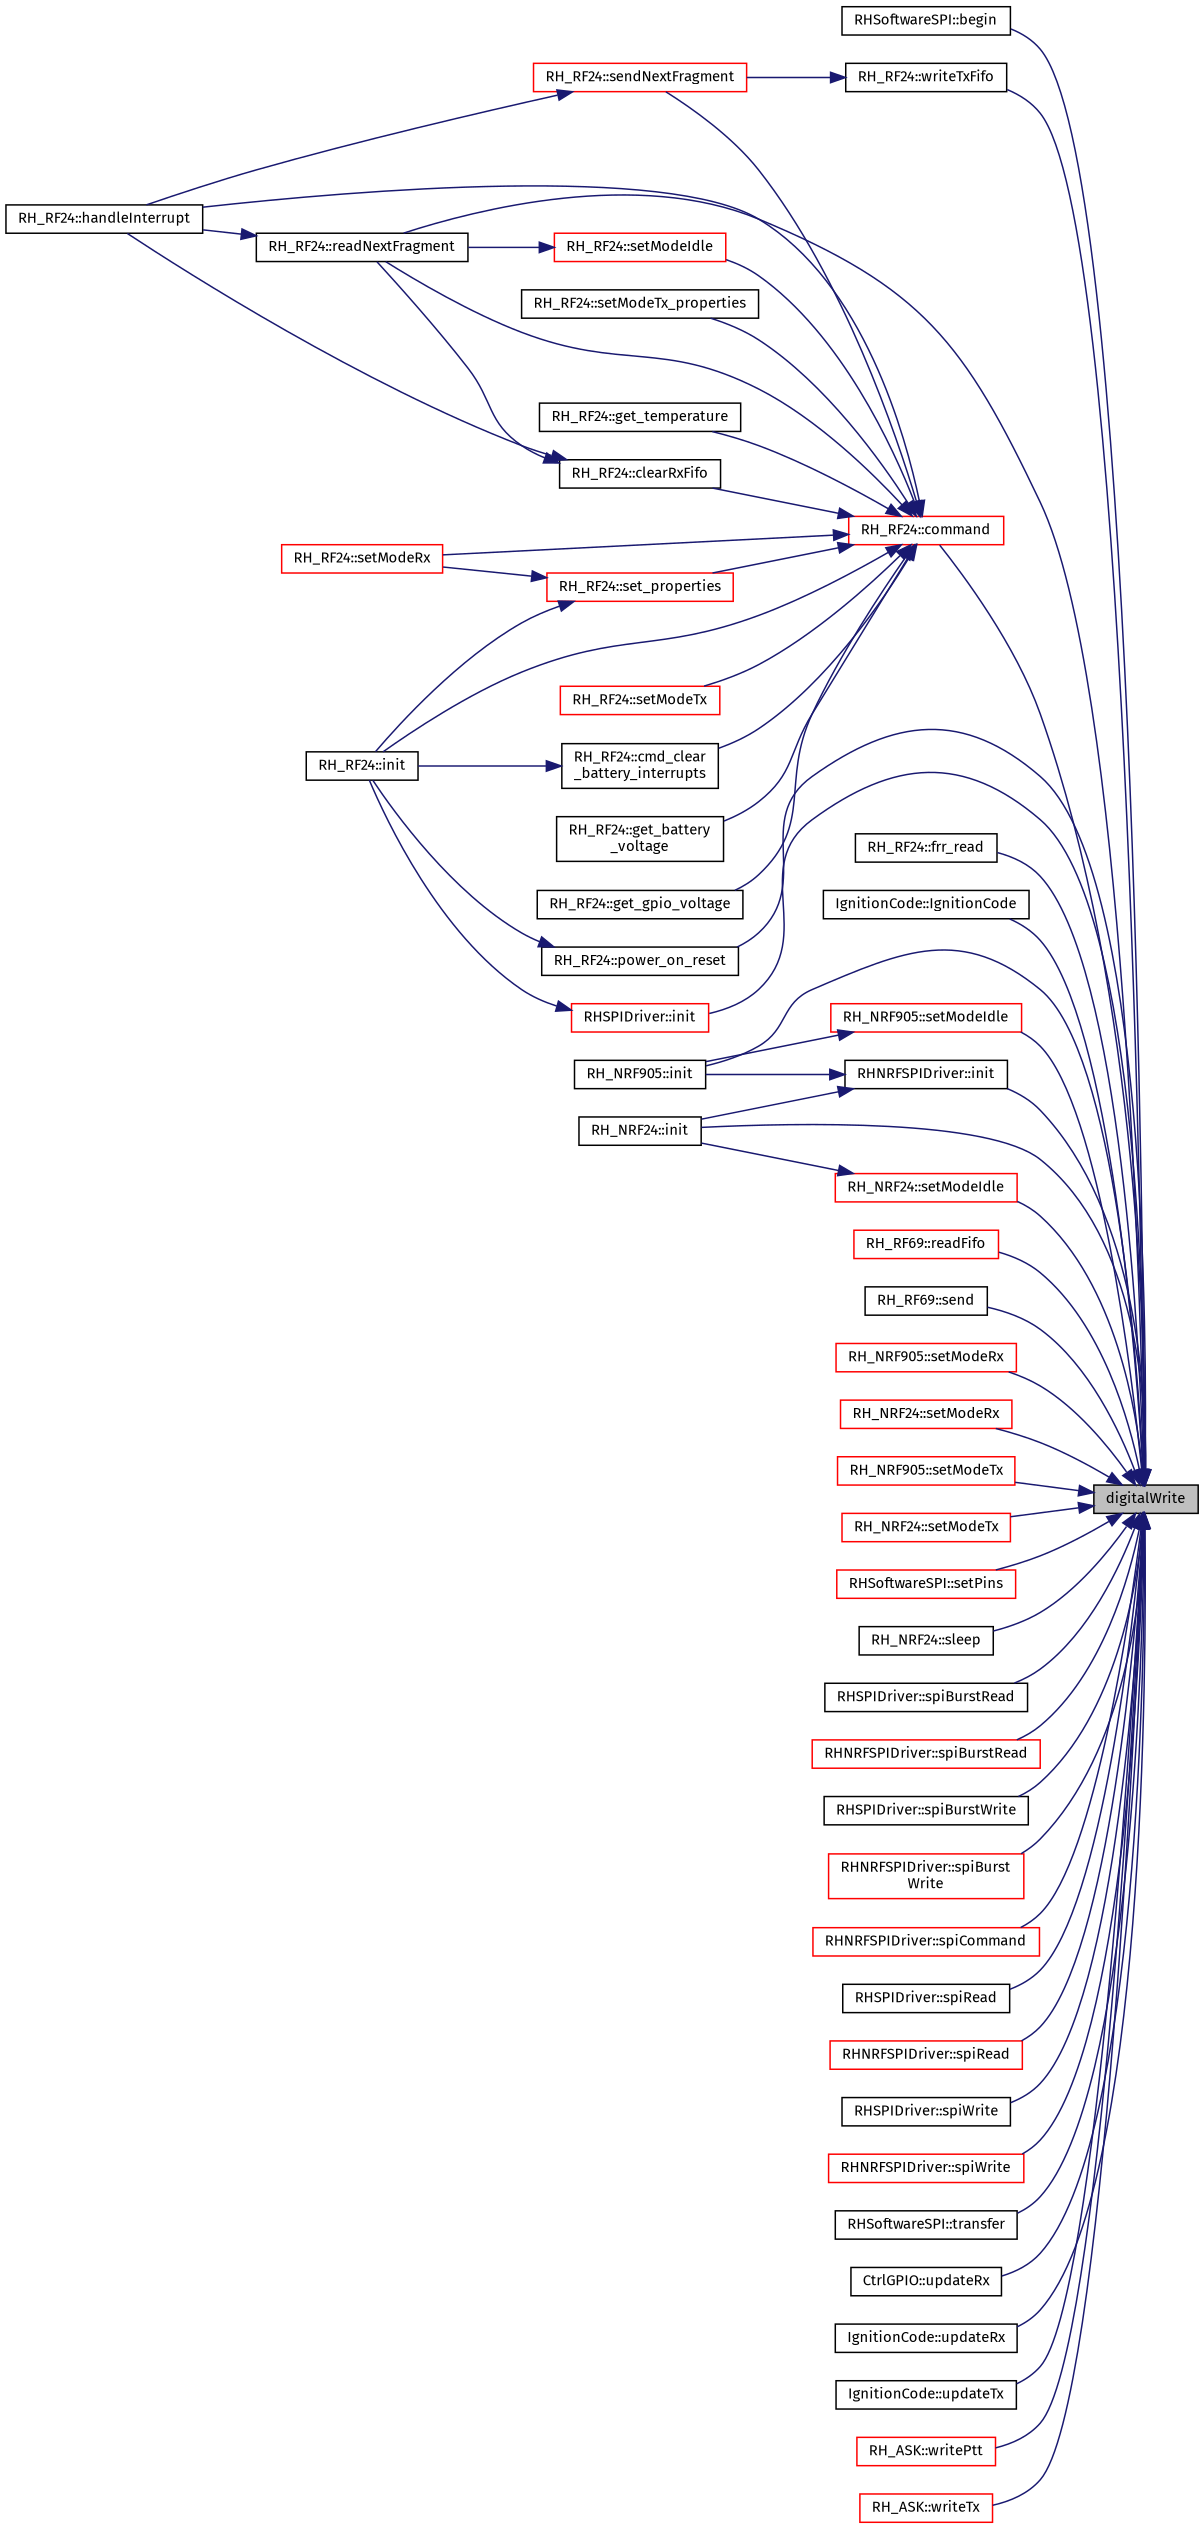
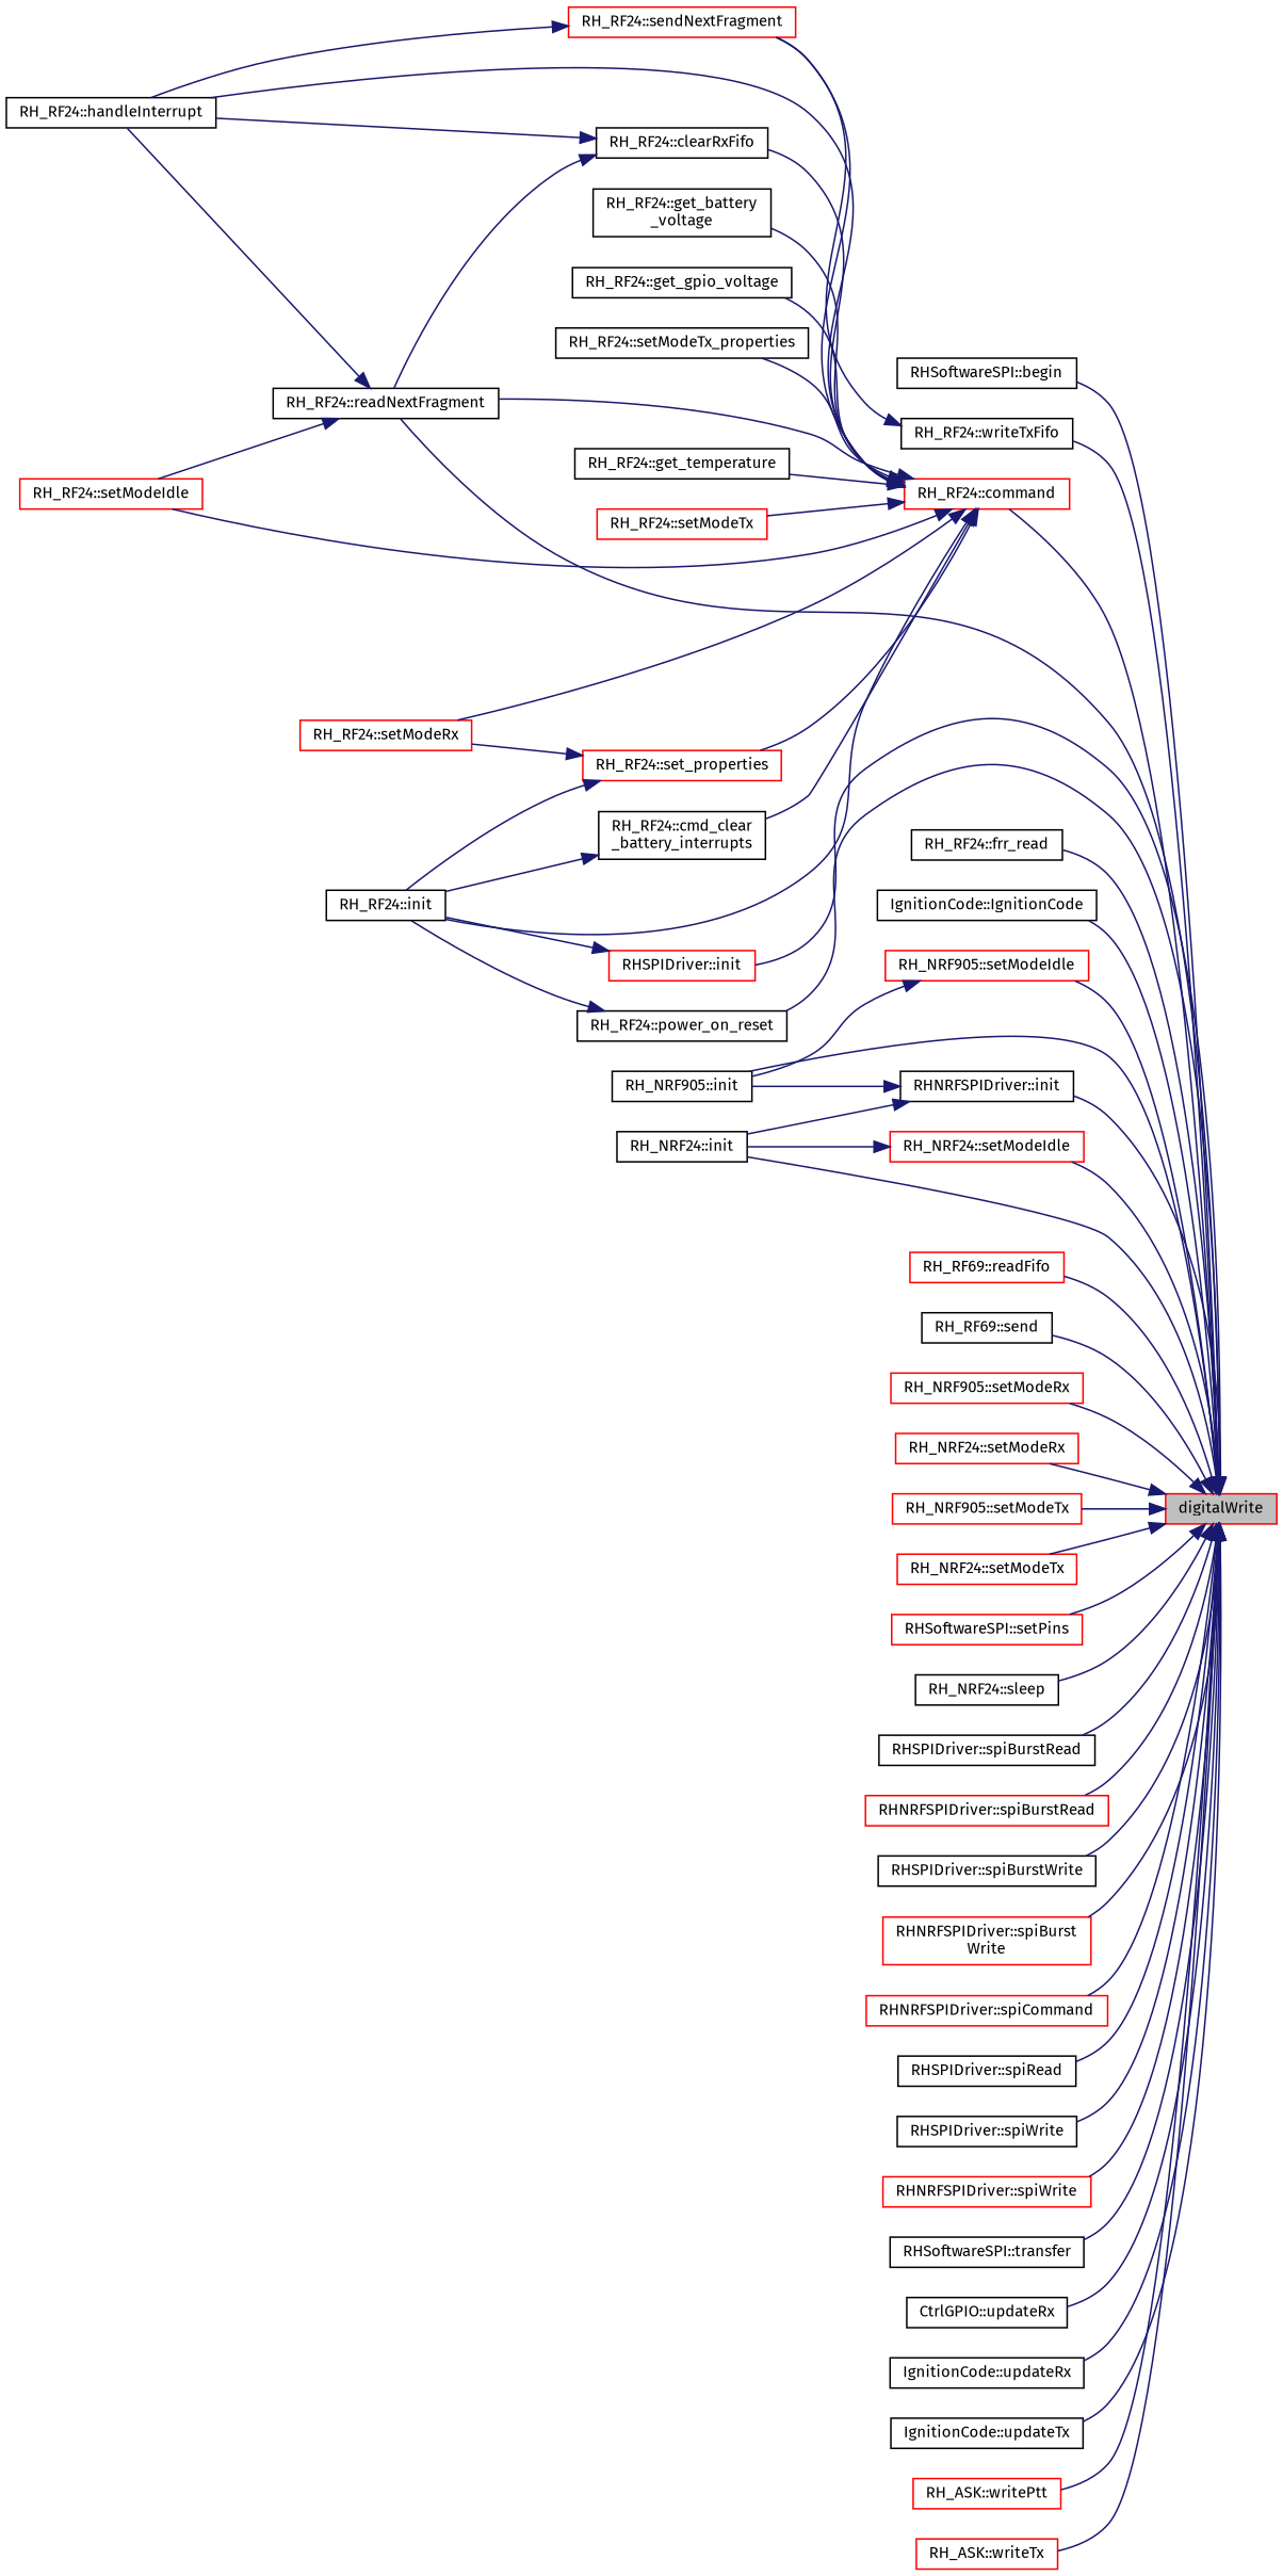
  digraph {
    fontname="Fira Sans"
    rankdir=RL
    node [color=black fillcolor=white fontname="Fira Sans" fontsize=10 shape=record style=filled]
    edge [color=midnightblue dir=back fontname="Fira Sans" fontsize=10 labelfontname=Helvetica labelfontsize=10 style=solid]
-   n1 [fillcolor=grey75 fontcolor=black height=0.2 label=digitalWrite width=0.4]
+   n1 [color=red fillcolor=grey75 fontcolor=black height=0.2 label=digitalWrite width=0.4]
    n2 [height=0.2 label="RHSoftwareSPI::begin" width=0.4]
    n3 [color=red height=0.2 label="RH_RF24::command" width=0.4]
    n4 [height=0.2 label="RH_RF24::readNextFragment" width=0.4]
    n5 [height=0.2 label="RH_RF24::frr_read" width=0.4]
    n6 [height=0.2 label="IgnitionCode::IgnitionCode" width=0.4]
    n7 [height=0.2 label="RHNRFSPIDriver::init" width=0.4]
    n8 [height=0.2 label="RH_NRF905::init" width=0.4]
    n9 [height=0.2 label="RH_NRF24::init" width=0.4]
    n10 [color=red height=0.2 label="RHSPIDriver::init" width=0.4]
    n11 [height=0.2 label="RH_RF24::power_on_reset" width=0.4]
    n12 [color=red height=0.2 label="RH_RF69::readFifo" width=0.4]
    n13 [height=0.2 label="RH_RF69::send" width=0.4]
    n14 [color=red height=0.2 label="RH_NRF905::setModeIdle" width=0.4]
    n15 [color=red height=0.2 label="RH_NRF24::setModeIdle" width=0.4]
    n16 [color=red height=0.2 label="RH_NRF905::setModeRx" width=0.4]
    n17 [color=red height=0.2 label="RH_NRF24::setModeRx" width=0.4]
    n18 [color=red height=0.2 label="RH_NRF905::setModeTx" width=0.4]
    n19 [color=red height=0.2 label="RH_NRF24::setModeTx" width=0.4]
    n20 [color=red height=0.2 label="RHSoftwareSPI::setPins" width=0.4]
    n21 [height=0.2 label="RH_NRF24::sleep" width=0.4]
    n22 [height=0.2 label="RHSPIDriver::spiBurstRead" width=0.4]
    n23 [color=red height=0.2 label="RHNRFSPIDriver::spiBurstRead" width=0.4]
    n24 [height=0.2 label="RHSPIDriver::spiBurstWrite" width=0.4]
    n25 [color=red height=0.2 label="RHNRFSPIDriver::spiBurst\lWrite" width=0.4]
    n26 [color=red height=0.2 label="RHNRFSPIDriver::spiCommand" width=0.4]
    n27 [height=0.2 label="RHSPIDriver::spiRead" width=0.4]
-   n28 [color=red height=0.2 label="RHNRFSPIDriver::spiRead" width=0.4]
    n29 [height=0.2 label="RHSPIDriver::spiWrite" width=0.4]
    n30 [color=red height=0.2 label="RHNRFSPIDriver::spiWrite" width=0.4]
    n31 [height=0.2 label="RHSoftwareSPI::transfer" width=0.4]
    n32 [height=0.2 label="CtrlGPIO::updateRx" width=0.4]
    n33 [height=0.2 label="IgnitionCode::updateRx" width=0.4]
    n34 [height=0.2 label="IgnitionCode::updateTx" width=0.4]
    n35 [color=red height=0.2 label="RH_ASK::writePtt" width=0.4]
    n36 [color=red height=0.2 label="RH_ASK::writeTx" width=0.4]
    n37 [height=0.2 label="RH_RF24::writeTxFifo" width=0.4]
    n38 [height=0.2 label="RH_RF24::clearRxFifo" width=0.4]
    n39 [height=0.2 label="RH_RF24::handleInterrupt" width=0.4]
    n40 [height=0.2 label="RH_RF24::cmd_clear\l_battery_interrupts" width=0.4]
    n41 [height=0.2 label="RH_RF24::init" width=0.4]
    n42 [height=0.2 label="RH_RF24::get_battery\l_voltage" width=0.4]
    n43 [height=0.2 label="RH_RF24::get_gpio_voltage" width=0.4]
    n44 [height=0.2 label="RH_RF24::setModeTx_properties" width=0.4]
    n45 [height=0.2 label="RH_RF24::get_temperature" width=0.4]
    n46 [color=red height=0.2 label="RH_RF24::sendNextFragment" width=0.4]
    n47 [color=red height=0.2 label="RH_RF24::set_properties" width=0.4]
    n48 [color=red height=0.2 label="RH_RF24::setModeRx" width=0.4]
    n49 [color=red height=0.2 label="RH_RF24::setModeIdle" width=0.4]
    n50 [color=red height=0.2 label="RH_RF24::setModeTx" width=0.4]
    n1 -> n2
    n1 -> n3
    n1 -> n4
    n1 -> n5
    n1 -> n6
    n1 -> n7
    n1 -> n8
    n1 -> n9
    n1 -> n10
    n1 -> n11
    n1 -> n12
    n1 -> n13
    n1 -> n14
    n1 -> n15
    n1 -> n16
    n1 -> n17
    n1 -> n18
    n1 -> n19
    n1 -> n20
    n1 -> n21
    n1 -> n22
    n1 -> n23
    n1 -> n24
    n1 -> n25
    n1 -> n26
    n1 -> n27
-   n1 -> n28
    n1 -> n29
    n1 -> n30
    n1 -> n31
    n1 -> n32
    n1 -> n33
    n1 -> n34
    n1 -> n35
    n1 -> n36
    n1 -> n37
    n3 -> n4
    n3 -> n38
    n3 -> n39
    n3 -> n40
    n3 -> n41
    n3 -> n42
    n3 -> n43
    n3 -> n44
    n3 -> n45
    n3 -> n46
    n3 -> n47
    n3 -> n48
    n3 -> n49
    n3 -> n50
    n4 -> n39
    n7 -> n8
    n7 -> n9
    n10 -> n41
    n11 -> n41
    n14 -> n8
    n15 -> n9
    n37 -> n46
    n38 -> n4
    n38 -> n39
    n40 -> n41
    n46 -> n39
    n47 -> n41
    n47 -> n48
-   n49 -> n4
+   n4 -> n49
  }
